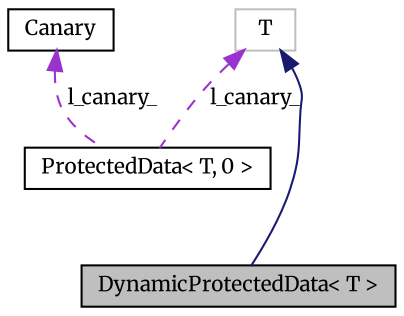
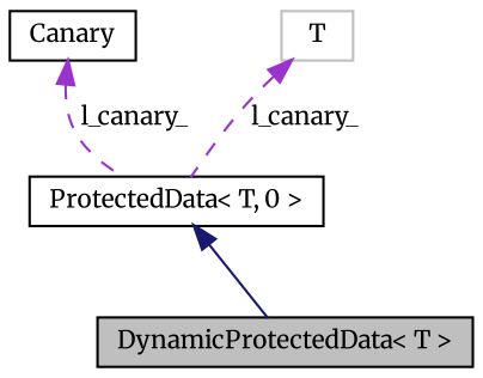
  digraph {
    fontname=Merriweather
    node [color=black fillcolor=white fontname=Merriweather fontsize=10 shape=record style=filled]
    edge [color=darkorchid3 dir=back fontname=Merriweather fontsize=10 labelfontname=Helvetica labelfontsize=10 style=dashed]
    n1 [fillcolor=grey75 fontcolor=black height=0.2 label="DynamicProtectedData\< T \>" width=0.4]
    n2 [height=0.2 label="ProtectedData\< T, 0 \>" width=0.4]
    n3 [height=0.2 label=Canary width=0.4]
    n4 [color=grey75 height=0.2 label=T width=0.4]
-   n4 -> n1 [color=midnightblue style=solid]
+   n2 -> n1 [color=midnightblue style=solid]
    n3 -> n2 [label=" l_canary_"]
    n4 -> n2 [label=" l_canary_"]
  }
